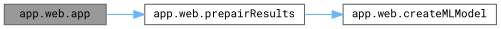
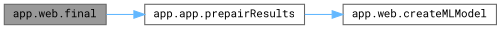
  digraph {
    fontname="Roboto Mono"
    rankdir=LR
    node [color=grey40 fillcolor=white fontname="Roboto Mono" fontsize=10 shape=box style=filled]
    edge [color=steelblue1 fontname="Roboto Mono" fontsize=10 labelfontname=Helvetica labelfontsize=10 style=solid]
-   n1 [color=gray40 fillcolor=grey60 fontcolor=black height=0.2 label="app.web.app" width=0.4]
-   n2 [height=0.2 label="app.web.prepairResults" width=0.4]
+   n1 [color=gray40 fillcolor=grey60 fontcolor=black height=0.2 label="app.web.final" width=0.4]
+   n2 [height=0.2 label="app.app.prepairResults" width=0.4]
    n3 [height=0.2 label="app.web.createMLModel" width=0.4]
    n1 -> n2
    n2 -> n3
  }
